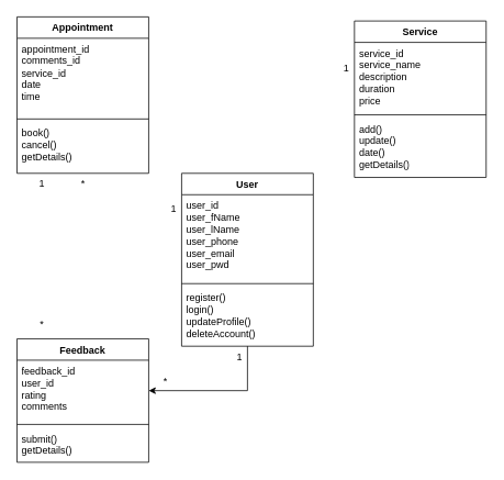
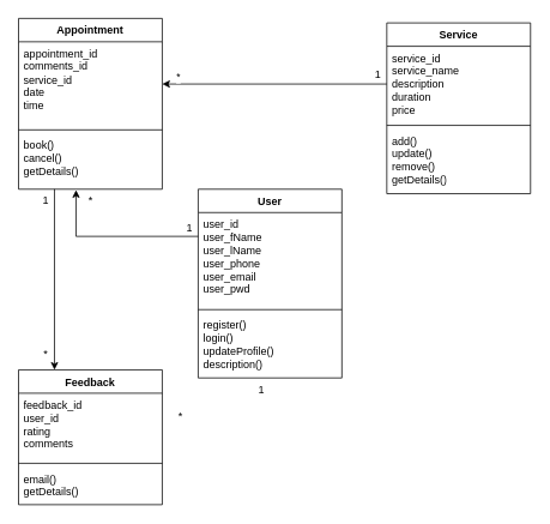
  <mxCell id="0" />
  <mxCell id="1" parent="0" />
- <mxCell id="2" style="edgeStyle=orthogonalEdgeStyle;rounded=0;orthogonalLoop=1;jettySize=auto;html=1;exitX=0.5;exitY=1;exitDx=0;exitDy=0;" edge="1" parent="1" source="3" target="16"><mxGeometry relative="1" as="geometry" /></mxCell>
  <mxCell id="3" value="User" style="swimlane;fontStyle=1;align=center;verticalAlign=top;childLayout=stackLayout;horizontal=1;startSize=26;horizontalStack=0;resizeParent=1;resizeParentMax=0;resizeLast=0;collapsible=1;marginBottom=0;whiteSpace=wrap;html=1;" vertex="1" parent="1"><mxGeometry x="220" y="210" width="160" height="210" as="geometry" /></mxCell>
  <mxCell id="4" value="user_id&lt;div&gt;user_fName&lt;/div&gt;&lt;div&gt;user_lName&lt;/div&gt;&lt;div&gt;user_phone&lt;/div&gt;&lt;div&gt;user_email&lt;/div&gt;&lt;div&gt;user_pwd&lt;/div&gt;" style="text;strokeColor=none;fillColor=none;align=left;verticalAlign=top;spacingLeft=4;spacingRight=4;overflow=hidden;rotatable=0;points=[[0,0.5],[1,0.5]];portConstraint=eastwest;whiteSpace=wrap;html=1;" vertex="1" parent="3"><mxGeometry y="26" width="160" height="104" as="geometry" /></mxCell>
  <mxCell id="5" value="" style="line;strokeWidth=1;fillColor=none;align=left;verticalAlign=middle;spacingTop=-1;spacingLeft=3;spacingRight=3;rotatable=0;labelPosition=right;points=[];portConstraint=eastwest;strokeColor=inherit;" vertex="1" parent="3"><mxGeometry y="130" width="160" height="8" as="geometry" /></mxCell>
- <mxCell id="6" value="register()&lt;div&gt;login()&lt;/div&gt;&lt;div&gt;updateProfile()&lt;/div&gt;&lt;div&gt;deleteAccount()&lt;/div&gt;" style="text;strokeColor=none;fillColor=none;align=left;verticalAlign=top;spacingLeft=4;spacingRight=4;overflow=hidden;rotatable=0;points=[[0,0.5],[1,0.5]];portConstraint=eastwest;whiteSpace=wrap;html=1;" vertex="1" parent="3"><mxGeometry y="138" width="160" height="72" as="geometry" /></mxCell>
+ <mxCell id="6" value="register()&lt;div&gt;login()&lt;/div&gt;&lt;div&gt;updateProfile()&lt;/div&gt;&lt;div&gt;description()&lt;/div&gt;" style="text;strokeColor=none;fillColor=none;align=left;verticalAlign=top;spacingLeft=4;spacingRight=4;overflow=hidden;rotatable=0;points=[[0,0.5],[1,0.5]];portConstraint=eastwest;whiteSpace=wrap;html=1;" vertex="1" parent="3"><mxGeometry y="138" width="160" height="72" as="geometry" /></mxCell>
  <mxCell id="7" value="Appointment" style="swimlane;fontStyle=1;align=center;verticalAlign=top;childLayout=stackLayout;horizontal=1;startSize=26;horizontalStack=0;resizeParent=1;resizeParentMax=0;resizeLast=0;collapsible=1;marginBottom=0;whiteSpace=wrap;html=1;" vertex="1" parent="1"><mxGeometry x="20" y="20" width="160" height="190" as="geometry" /></mxCell>
  <mxCell id="8" value="appointment_id&lt;div&gt;comments_id&lt;/div&gt;&lt;div&gt;service_id&lt;/div&gt;&lt;div&gt;date&lt;/div&gt;&lt;div&gt;time&lt;/div&gt;" style="text;strokeColor=none;fillColor=none;align=left;verticalAlign=top;spacingLeft=4;spacingRight=4;overflow=hidden;rotatable=0;points=[[0,0.5],[1,0.5]];portConstraint=eastwest;whiteSpace=wrap;html=1;" vertex="1" parent="7"><mxGeometry y="26" width="160" height="94" as="geometry" /></mxCell>
  <mxCell id="9" value="" style="line;strokeWidth=1;fillColor=none;align=left;verticalAlign=middle;spacingTop=-1;spacingLeft=3;spacingRight=3;rotatable=0;labelPosition=right;points=[];portConstraint=eastwest;strokeColor=inherit;" vertex="1" parent="7"><mxGeometry y="120" width="160" height="8" as="geometry" /></mxCell>
  <mxCell id="10" value="book()&lt;div&gt;cancel()&lt;/div&gt;&lt;div&gt;getDetails()&lt;/div&gt;" style="text;strokeColor=none;fillColor=none;align=left;verticalAlign=top;spacingLeft=4;spacingRight=4;overflow=hidden;rotatable=0;points=[[0,0.5],[1,0.5]];portConstraint=eastwest;whiteSpace=wrap;html=1;" vertex="1" parent="7"><mxGeometry y="128" width="160" height="62" as="geometry" /></mxCell>
  <mxCell id="11" value="Service" style="swimlane;fontStyle=1;align=center;verticalAlign=top;childLayout=stackLayout;horizontal=1;startSize=26;horizontalStack=0;resizeParent=1;resizeParentMax=0;resizeLast=0;collapsible=1;marginBottom=0;whiteSpace=wrap;html=1;" vertex="1" parent="1"><mxGeometry x="430" y="25" width="160" height="190" as="geometry" /></mxCell>
  <mxCell id="12" value="service_id&lt;div&gt;service_name&lt;/div&gt;&lt;div&gt;description&lt;/div&gt;&lt;div&gt;duration&lt;/div&gt;&lt;div&gt;price&lt;/div&gt;" style="text;strokeColor=none;fillColor=none;align=left;verticalAlign=top;spacingLeft=4;spacingRight=4;overflow=hidden;rotatable=0;points=[[0,0.5],[1,0.5]];portConstraint=eastwest;whiteSpace=wrap;html=1;" vertex="1" parent="11"><mxGeometry y="26" width="160" height="84" as="geometry" /></mxCell>
  <mxCell id="13" value="" style="line;strokeWidth=1;fillColor=none;align=left;verticalAlign=middle;spacingTop=-1;spacingLeft=3;spacingRight=3;rotatable=0;labelPosition=right;points=[];portConstraint=eastwest;strokeColor=inherit;" vertex="1" parent="11"><mxGeometry y="110" width="160" height="8" as="geometry" /></mxCell>
- <mxCell id="14" value="add()&lt;div&gt;update()&lt;/div&gt;&lt;div&gt;date()&lt;/div&gt;&lt;div&gt;getDetails()&lt;/div&gt;" style="text;strokeColor=none;fillColor=none;align=left;verticalAlign=top;spacingLeft=4;spacingRight=4;overflow=hidden;rotatable=0;points=[[0,0.5],[1,0.5]];portConstraint=eastwest;whiteSpace=wrap;html=1;" vertex="1" parent="11"><mxGeometry y="118" width="160" height="72" as="geometry" /></mxCell>
+ <mxCell id="14" value="add()&lt;div&gt;update()&lt;/div&gt;&lt;div&gt;remove()&lt;/div&gt;&lt;div&gt;getDetails()&lt;/div&gt;" style="text;strokeColor=none;fillColor=none;align=left;verticalAlign=top;spacingLeft=4;spacingRight=4;overflow=hidden;rotatable=0;points=[[0,0.5],[1,0.5]];portConstraint=eastwest;whiteSpace=wrap;html=1;" vertex="1" parent="11"><mxGeometry y="118" width="160" height="72" as="geometry" /></mxCell>
  <mxCell id="15" value="Feedback" style="swimlane;fontStyle=1;align=center;verticalAlign=top;childLayout=stackLayout;horizontal=1;startSize=26;horizontalStack=0;resizeParent=1;resizeParentMax=0;resizeLast=0;collapsible=1;marginBottom=0;whiteSpace=wrap;html=1;" vertex="1" parent="1"><mxGeometry x="20" y="411" width="160" height="150" as="geometry" /></mxCell>
  <mxCell id="16" value="feedback_id&lt;div&gt;user_id&lt;/div&gt;&lt;div&gt;rating&lt;/div&gt;&lt;div&gt;comments&lt;/div&gt;" style="text;strokeColor=none;fillColor=none;align=left;verticalAlign=top;spacingLeft=4;spacingRight=4;overflow=hidden;rotatable=0;points=[[0,0.5],[1,0.5]];portConstraint=eastwest;whiteSpace=wrap;html=1;" vertex="1" parent="15"><mxGeometry y="26" width="160" height="74" as="geometry" /></mxCell>
  <mxCell id="17" value="" style="line;strokeWidth=1;fillColor=none;align=left;verticalAlign=middle;spacingTop=-1;spacingLeft=3;spacingRight=3;rotatable=0;labelPosition=right;points=[];portConstraint=eastwest;strokeColor=inherit;" vertex="1" parent="15"><mxGeometry y="100" width="160" height="8" as="geometry" /></mxCell>
- <mxCell id="18" value="submit()&lt;div&gt;getDetails()&lt;/div&gt;" style="text;strokeColor=none;fillColor=none;align=left;verticalAlign=top;spacingLeft=4;spacingRight=4;overflow=hidden;rotatable=0;points=[[0,0.5],[1,0.5]];portConstraint=eastwest;whiteSpace=wrap;html=1;" vertex="1" parent="15"><mxGeometry y="108" width="160" height="42" as="geometry" /></mxCell>
+ <mxCell id="18" value="email()&lt;div&gt;getDetails()&lt;/div&gt;" style="text;strokeColor=none;fillColor=none;align=left;verticalAlign=top;spacingLeft=4;spacingRight=4;overflow=hidden;rotatable=0;points=[[0,0.5],[1,0.5]];portConstraint=eastwest;whiteSpace=wrap;html=1;" vertex="1" parent="15"><mxGeometry y="108" width="160" height="42" as="geometry" /></mxCell>
+ <mxCell id="19" style="edgeStyle=orthogonalEdgeStyle;rounded=0;orthogonalLoop=1;jettySize=auto;html=1;exitX=0;exitY=0.25;exitDx=0;exitDy=0;entryX=0.4;entryY=1.016;entryDx=0;entryDy=0;entryPerimeter=0;" edge="1" parent="1" source="3" target="10"><mxGeometry relative="1" as="geometry" /></mxCell>
  <mxCell id="20" value="1" style="text;html=1;align=center;verticalAlign=middle;resizable=0;points=[];autosize=1;strokeColor=none;fillColor=none;" vertex="1" parent="1"><mxGeometry x="195" y="238" width="30" height="30" as="geometry" /></mxCell>
  <mxCell id="21" value="*" style="text;html=1;align=center;verticalAlign=middle;resizable=0;points=[];autosize=1;strokeColor=none;fillColor=none;" vertex="1" parent="1"><mxGeometry x="85" y="208" width="30" height="30" as="geometry" /></mxCell>
+ <mxCell id="22" style="edgeStyle=orthogonalEdgeStyle;rounded=0;orthogonalLoop=1;jettySize=auto;html=1;exitX=0;exitY=0.5;exitDx=0;exitDy=0;" edge="1" parent="1" source="12" target="8"><mxGeometry relative="1" as="geometry" /></mxCell>
+ <mxCell id="23" value="*" style="edgeLabel;html=1;align=center;verticalAlign=middle;resizable=0;points=[];" vertex="1" connectable="0" parent="22"><mxGeometry x="0.864" y="-8" relative="1" as="geometry"><mxPoint as="offset" /></mxGeometry></mxCell>
  <mxCell id="24" value="1" style="text;html=1;align=center;verticalAlign=middle;resizable=0;points=[];autosize=1;strokeColor=none;fillColor=none;" vertex="1" parent="1"><mxGeometry x="405" y="68" width="30" height="30" as="geometry" /></mxCell>
  <mxCell id="25" value="*" style="text;html=1;align=center;verticalAlign=middle;resizable=0;points=[];autosize=1;strokeColor=none;fillColor=none;" vertex="1" parent="1"><mxGeometry x="185" y="448" width="30" height="30" as="geometry" /></mxCell>
  <mxCell id="26" value="1" style="text;html=1;align=center;verticalAlign=middle;resizable=0;points=[];autosize=1;strokeColor=none;fillColor=none;" vertex="1" parent="1"><mxGeometry x="275" y="418" width="30" height="30" as="geometry" /></mxCell>
+ <mxCell id="27" style="edgeStyle=orthogonalEdgeStyle;rounded=0;orthogonalLoop=1;jettySize=auto;html=1;exitX=0.25;exitY=1;exitDx=0;exitDy=0;entryX=0.25;entryY=0;entryDx=0;entryDy=0;exitPerimeter=0;" edge="1" parent="1" source="10" target="15"><mxGeometry relative="1" as="geometry" /></mxCell>
  <mxCell id="28" value="1" style="text;html=1;align=center;verticalAlign=middle;resizable=0;points=[];autosize=1;strokeColor=none;fillColor=none;" vertex="1" parent="1"><mxGeometry x="35" y="208" width="30" height="30" as="geometry" /></mxCell>
  <mxCell id="29" value="*" style="text;html=1;align=center;verticalAlign=middle;resizable=0;points=[];autosize=1;strokeColor=none;fillColor=none;" vertex="1" parent="1"><mxGeometry x="35" y="378" width="30" height="30" as="geometry" /></mxCell>
